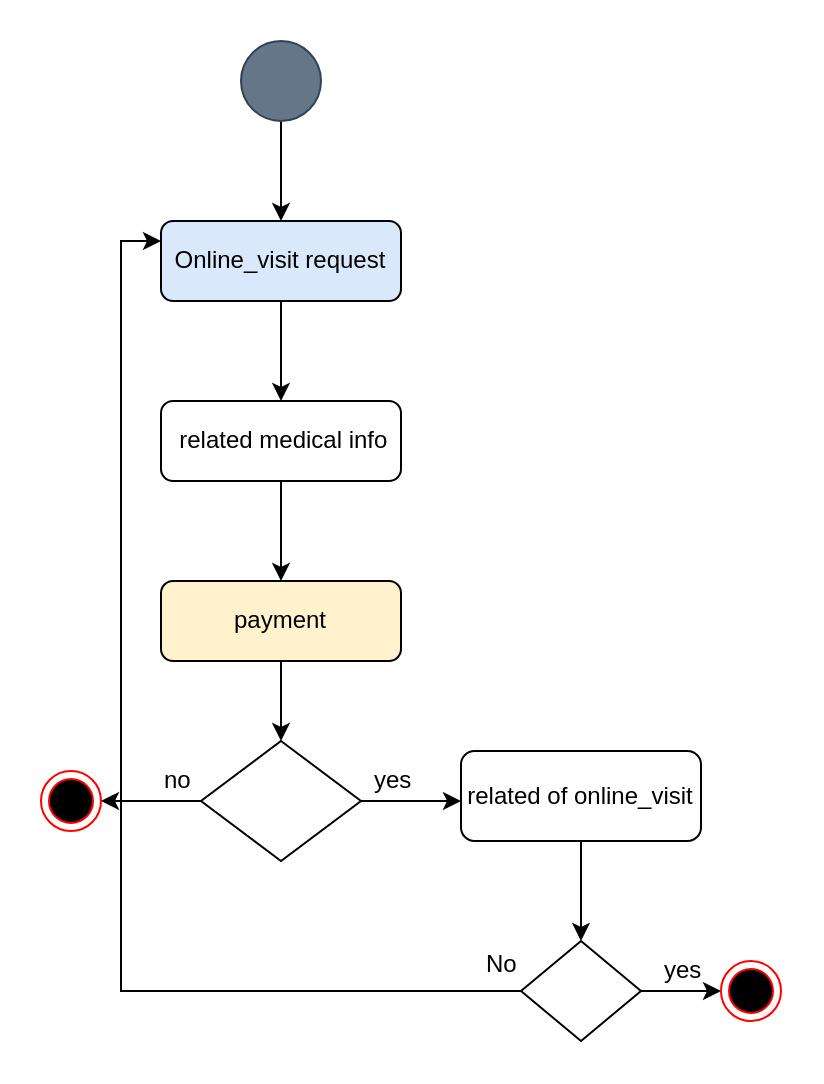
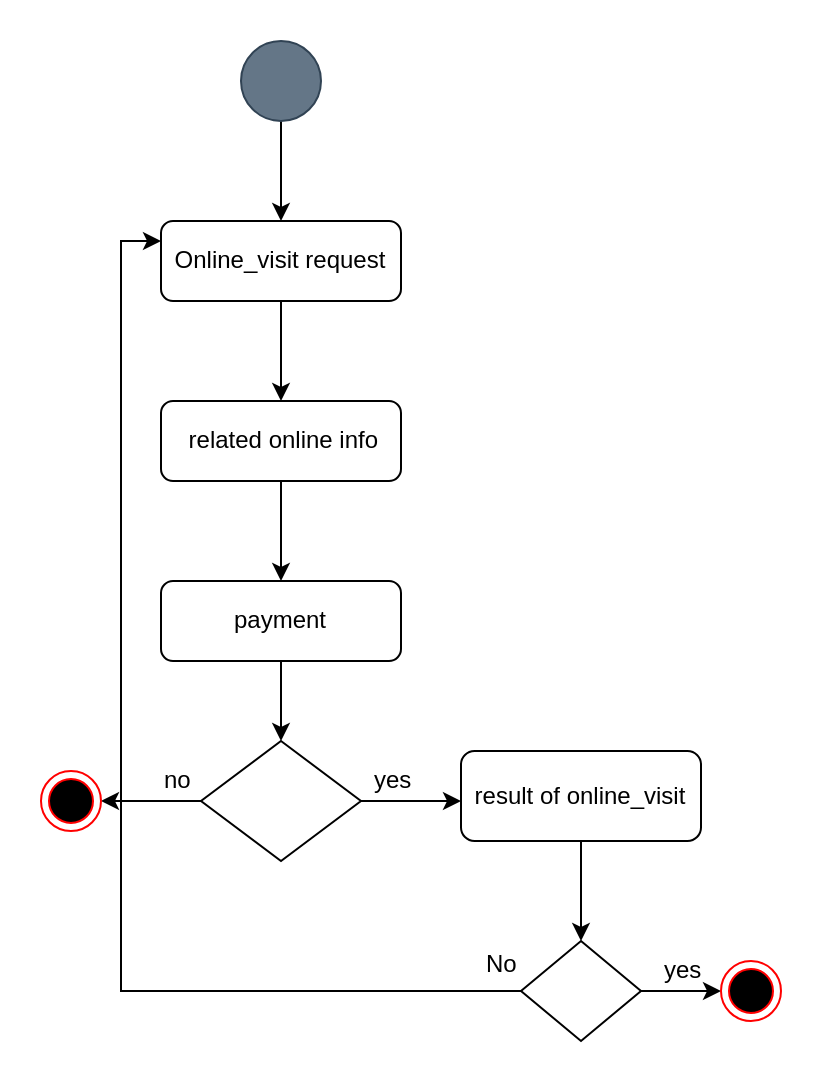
  <mxCell id="0" />
  <mxCell id="1" parent="0" />
  <mxCell id="2" value="" style="edgeStyle=orthogonalEdgeStyle;rounded=0;orthogonalLoop=1;jettySize=auto;html=1;" parent="1" source="3" edge="1"><mxGeometry relative="1" as="geometry"><mxPoint x="140" y="110" as="targetPoint" /></mxGeometry></mxCell>
  <mxCell id="3" value="" style="ellipse;whiteSpace=wrap;html=1;aspect=fixed;fillColor=#647687;strokeColor=#314354;fontColor=#ffffff;" parent="1" vertex="1"><mxGeometry x="120" y="20" width="40" height="40" as="geometry" /></mxCell>
  <mxCell id="4" value="" style="edgeStyle=orthogonalEdgeStyle;rounded=0;orthogonalLoop=1;jettySize=auto;html=1;" parent="1" source="5" edge="1"><mxGeometry relative="1" as="geometry"><mxPoint x="140" y="200" as="targetPoint" /></mxGeometry></mxCell>
- <mxCell id="5" value="Online_visit request" style="rounded=1;whiteSpace=wrap;html=1;fillColor=#dae8fc;" parent="1" vertex="1"><mxGeometry x="80" y="110" width="120" height="40" as="geometry" /></mxCell>
+ <mxCell id="5" value="Online_visit request" style="rounded=1;whiteSpace=wrap;html=1;" parent="1" vertex="1"><mxGeometry x="80" y="110" width="120" height="40" as="geometry" /></mxCell>
  <mxCell id="6" value="" style="edgeStyle=orthogonalEdgeStyle;rounded=0;orthogonalLoop=1;jettySize=auto;html=1;" parent="1" source="7" edge="1"><mxGeometry relative="1" as="geometry"><mxPoint x="140" y="290" as="targetPoint" /></mxGeometry></mxCell>
- <mxCell id="7" value="&amp;nbsp;related medical info" style="rounded=1;whiteSpace=wrap;html=1;" parent="1" vertex="1"><mxGeometry x="80" y="200" width="120" height="40" as="geometry" /></mxCell>
+ <mxCell id="7" value="&amp;nbsp;related online info" style="rounded=1;whiteSpace=wrap;html=1;" parent="1" vertex="1"><mxGeometry x="80" y="200" width="120" height="40" as="geometry" /></mxCell>
  <mxCell id="8" value="" style="edgeStyle=orthogonalEdgeStyle;rounded=0;orthogonalLoop=1;jettySize=auto;html=1;" parent="1" source="10" edge="1"><mxGeometry relative="1" as="geometry"><mxPoint x="230" y="400" as="targetPoint" /></mxGeometry></mxCell>
  <mxCell id="9" value="" style="edgeStyle=orthogonalEdgeStyle;rounded=0;orthogonalLoop=1;jettySize=auto;html=1;" parent="1" source="10" edge="1"><mxGeometry relative="1" as="geometry"><mxPoint x="50" y="400" as="targetPoint" /></mxGeometry></mxCell>
  <mxCell id="10" value="" style="rhombus;whiteSpace=wrap;html=1;" parent="1" vertex="1"><mxGeometry x="100" y="370" width="80" height="60" as="geometry" /></mxCell>
  <mxCell id="11" value="" style="edgeStyle=orthogonalEdgeStyle;rounded=0;orthogonalLoop=1;jettySize=auto;html=1;" parent="1" source="12" edge="1"><mxGeometry relative="1" as="geometry"><mxPoint x="140" y="370" as="targetPoint" /></mxGeometry></mxCell>
- <mxCell id="12" value="payment" style="rounded=1;whiteSpace=wrap;html=1;fillColor=#fff2cc;" parent="1" vertex="1"><mxGeometry x="80" y="290" width="120" height="40" as="geometry" /></mxCell>
+ <mxCell id="12" value="payment" style="rounded=1;whiteSpace=wrap;html=1;" parent="1" vertex="1"><mxGeometry x="80" y="290" width="120" height="40" as="geometry" /></mxCell>
  <mxCell id="13" value="yes" style="text;html=1;resizable=0;points=[];autosize=1;align=left;verticalAlign=top;spacingTop=-4;" parent="1" vertex="1"><mxGeometry x="185" y="380" width="30" height="20" as="geometry" /></mxCell>
  <mxCell id="14" value="no" style="text;html=1;resizable=0;points=[];autosize=1;align=left;verticalAlign=top;spacingTop=-4;" parent="1" vertex="1"><mxGeometry x="80" y="380" width="30" height="20" as="geometry" /></mxCell>
  <mxCell id="15" value="" style="edgeStyle=orthogonalEdgeStyle;rounded=0;orthogonalLoop=1;jettySize=auto;html=1;" parent="1" source="16" edge="1"><mxGeometry relative="1" as="geometry"><mxPoint x="290" y="470" as="targetPoint" /></mxGeometry></mxCell>
- <mxCell id="16" value="related of online_visit" style="rounded=1;whiteSpace=wrap;html=1;" parent="1" vertex="1"><mxGeometry x="230" y="375" width="120" height="45" as="geometry" /></mxCell>
+ <mxCell id="16" value="result of online_visit" style="rounded=1;whiteSpace=wrap;html=1;" parent="1" vertex="1"><mxGeometry x="230" y="375" width="120" height="45" as="geometry" /></mxCell>
  <mxCell id="17" value="" style="ellipse;html=1;shape=endState;fillColor=#000000;strokeColor=#ff0000;" parent="1" vertex="1"><mxGeometry x="20" y="385" width="30" height="30" as="geometry" /></mxCell>
  <mxCell id="18" value="" style="edgeStyle=orthogonalEdgeStyle;rounded=0;orthogonalLoop=1;jettySize=auto;html=1;" parent="1" source="20" edge="1"><mxGeometry relative="1" as="geometry"><mxPoint x="360" y="495" as="targetPoint" /></mxGeometry></mxCell>
  <mxCell id="19" value="" style="edgeStyle=orthogonalEdgeStyle;rounded=0;orthogonalLoop=1;jettySize=auto;html=1;entryX=0;entryY=0.25;entryDx=0;entryDy=0;" parent="1" source="20" target="5" edge="1"><mxGeometry relative="1" as="geometry"><mxPoint x="180" y="495" as="targetPoint" /></mxGeometry></mxCell>
  <mxCell id="20" value="" style="rhombus;whiteSpace=wrap;html=1;" parent="1" vertex="1"><mxGeometry x="260" y="470" width="60" height="50" as="geometry" /></mxCell>
  <mxCell id="21" value="yes" style="text;html=1;resizable=0;points=[];autosize=1;align=left;verticalAlign=top;spacingTop=-4;" parent="1" vertex="1"><mxGeometry x="330" y="475" width="30" height="20" as="geometry" /></mxCell>
  <mxCell id="22" value="" style="ellipse;html=1;shape=endState;fillColor=#000000;strokeColor=#ff0000;" parent="1" vertex="1"><mxGeometry x="360" y="480" width="30" height="30" as="geometry" /></mxCell>
  <mxCell id="23" value="No" style="text;html=1;resizable=0;points=[];autosize=1;align=left;verticalAlign=top;spacingTop=-4;" parent="1" vertex="1"><mxGeometry x="241" y="472" width="30" height="20" as="geometry" /></mxCell>
